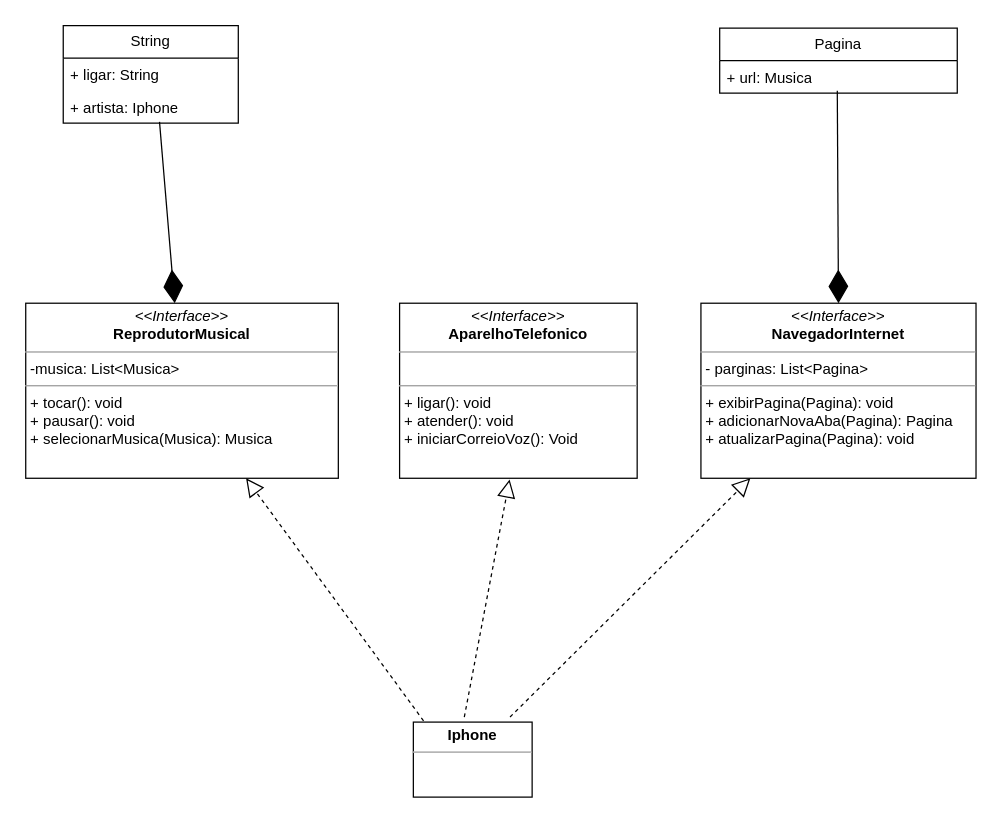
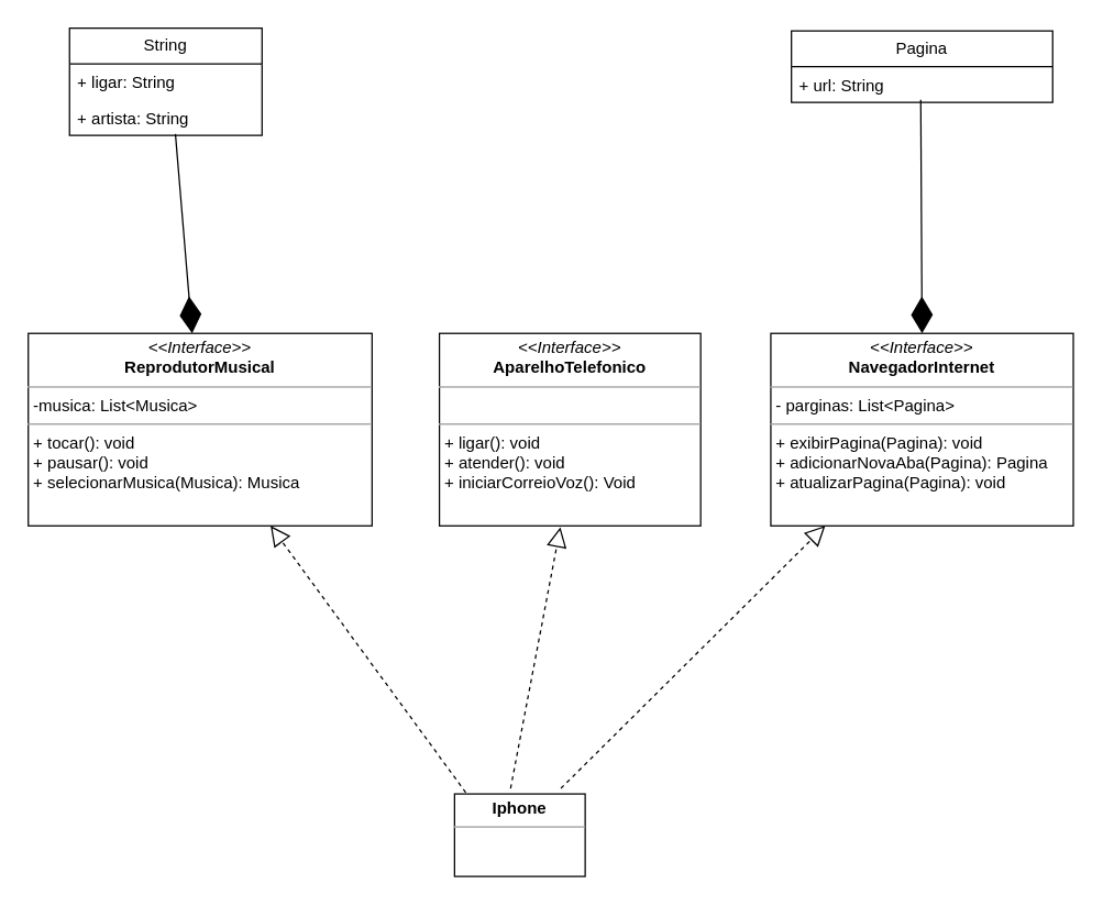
  <mxCell id="0" />
  <mxCell id="1" parent="0" />
  <mxCell id="2" value="&lt;p style=&quot;margin:0px;margin-top:4px;text-align:center;&quot;&gt;&lt;i&gt;&amp;lt;&amp;lt;Interface&amp;gt;&amp;gt;&lt;/i&gt;&lt;br&gt;&lt;b&gt;AparelhoTelefonico&lt;/b&gt;&lt;/p&gt;&lt;hr size=&quot;1&quot;&gt;&lt;p style=&quot;margin:0px;margin-left:4px;&quot;&gt;&lt;br&gt;&lt;/p&gt;&lt;hr size=&quot;1&quot;&gt;&lt;p style=&quot;margin:0px;margin-left:4px;&quot;&gt;+ ligar(): void&lt;br&gt;+ atender(): void&lt;/p&gt;&lt;p style=&quot;margin:0px;margin-left:4px;&quot;&gt;+ iniciarCorreioVoz(): Void&lt;/p&gt;" style="verticalAlign=top;align=left;overflow=fill;fontSize=12;fontFamily=Helvetica;html=1;whiteSpace=wrap;" vertex="1" parent="1"><mxGeometry x="319" y="242" width="190" height="140" as="geometry" /></mxCell>
  <mxCell id="3" value="&lt;p style=&quot;margin:0px;margin-top:4px;text-align:center;&quot;&gt;&lt;b&gt;Iphone&lt;/b&gt;&lt;/p&gt;&lt;hr size=&quot;1&quot;&gt;&lt;div style=&quot;height:2px;&quot;&gt;&lt;br&gt;&lt;/div&gt;&lt;div style=&quot;height:2px;&quot;&gt;&lt;br&gt;&lt;/div&gt;" style="verticalAlign=top;align=left;overflow=fill;fontSize=12;fontFamily=Helvetica;html=1;whiteSpace=wrap;" vertex="1" parent="1"><mxGeometry x="330" y="577" width="95" height="60" as="geometry" /></mxCell>
  <mxCell id="4" value="" style="endArrow=block;dashed=1;endFill=0;endSize=12;html=1;rounded=0;exitX=0.429;exitY=-0.067;exitDx=0;exitDy=0;exitPerimeter=0;entryX=0.463;entryY=1.007;entryDx=0;entryDy=0;entryPerimeter=0;" edge="1" parent="1" source="3" target="2"><mxGeometry width="160" relative="1" as="geometry"><mxPoint x="330" y="392" as="sourcePoint" /><mxPoint x="360" y="362" as="targetPoint" /></mxGeometry></mxCell>
  <mxCell id="5" value="&lt;p style=&quot;margin:0px;margin-top:4px;text-align:center;&quot;&gt;&lt;i&gt;&amp;lt;&amp;lt;Interface&amp;gt;&amp;gt;&lt;/i&gt;&lt;br&gt;&lt;b&gt;ReprodutorMusical&lt;/b&gt;&lt;/p&gt;&lt;hr size=&quot;1&quot;&gt;&lt;p style=&quot;margin:0px;margin-left:4px;&quot;&gt;-musica: List&amp;lt;Musica&amp;gt;&lt;br&gt;&lt;/p&gt;&lt;hr size=&quot;1&quot;&gt;&lt;p style=&quot;margin:0px;margin-left:4px;&quot;&gt;+ tocar(): void&lt;br&gt;+ pausar(): void&lt;/p&gt;&lt;p style=&quot;margin:0px;margin-left:4px;&quot;&gt;+ selecionarMusica(Musica): Musica&lt;/p&gt;" style="verticalAlign=top;align=left;overflow=fill;fontSize=12;fontFamily=Helvetica;html=1;whiteSpace=wrap;" vertex="1" parent="1"><mxGeometry x="20" y="242" width="250" height="140" as="geometry" /></mxCell>
  <mxCell id="6" value="&lt;p style=&quot;margin:0px;margin-top:4px;text-align:center;&quot;&gt;&lt;i&gt;&amp;lt;&amp;lt;Interface&amp;gt;&amp;gt;&lt;/i&gt;&lt;br&gt;&lt;b&gt;NavegadorInternet&lt;/b&gt;&lt;/p&gt;&lt;hr size=&quot;1&quot;&gt;&lt;p style=&quot;margin:0px;margin-left:4px;&quot;&gt;- parginas: List&amp;lt;Pagina&amp;gt;&lt;br&gt;&lt;/p&gt;&lt;hr size=&quot;1&quot;&gt;&lt;p style=&quot;margin:0px;margin-left:4px;&quot;&gt;+ exibirPagina(Pagina): void&lt;br&gt;+ adicionarNovaAba(Pagina): Pagina&lt;/p&gt;&lt;p style=&quot;margin:0px;margin-left:4px;&quot;&gt;+ atualizarPagina(Pagina): void&lt;/p&gt;" style="verticalAlign=top;align=left;overflow=fill;fontSize=12;fontFamily=Helvetica;html=1;whiteSpace=wrap;" vertex="1" parent="1"><mxGeometry x="560" y="242" width="220" height="140" as="geometry" /></mxCell>
  <mxCell id="7" value="" style="endArrow=block;dashed=1;endFill=0;endSize=12;html=1;rounded=0;exitX=0.086;exitY=-0.017;exitDx=0;exitDy=0;exitPerimeter=0;" edge="1" parent="1" source="3" target="5"><mxGeometry width="160" relative="1" as="geometry"><mxPoint x="240" y="567" as="sourcePoint" /><mxPoint x="243" y="372" as="targetPoint" /></mxGeometry></mxCell>
  <mxCell id="8" value="" style="endArrow=block;dashed=1;endFill=0;endSize=12;html=1;rounded=0;exitX=0.814;exitY=-0.067;exitDx=0;exitDy=0;exitPerimeter=0;" edge="1" parent="1" source="3" target="6"><mxGeometry width="160" relative="1" as="geometry"><mxPoint x="424" y="598" as="sourcePoint" /><mxPoint x="427" y="403" as="targetPoint" /></mxGeometry></mxCell>
  <mxCell id="9" value="" style="endArrow=diamondThin;endFill=1;endSize=24;html=1;rounded=0;entryX=0.5;entryY=0;entryDx=0;entryDy=0;exitX=0.495;exitY=0.923;exitDx=0;exitDy=0;exitPerimeter=0;" edge="1" parent="1" source="15" target="6"><mxGeometry width="160" relative="1" as="geometry"><mxPoint x="661.765" y="102" as="sourcePoint" /><mxPoint x="680" y="162" as="targetPoint" /></mxGeometry></mxCell>
  <mxCell id="10" value="" style="endArrow=diamondThin;endFill=1;endSize=24;html=1;rounded=0;exitX=0.55;exitY=0.962;exitDx=0;exitDy=0;exitPerimeter=0;" edge="1" parent="1" source="13" target="5"><mxGeometry width="160" relative="1" as="geometry"><mxPoint x="115.94" y="124" as="sourcePoint" /><mxPoint x="490" y="392" as="targetPoint" /></mxGeometry></mxCell>
  <mxCell id="11" value="String" style="swimlane;fontStyle=0;childLayout=stackLayout;horizontal=1;startSize=26;fillColor=none;horizontalStack=0;resizeParent=1;resizeParentMax=0;resizeLast=0;collapsible=1;marginBottom=0;whiteSpace=wrap;html=1;" vertex="1" parent="1"><mxGeometry x="50" y="20" width="140" height="78" as="geometry" /></mxCell>
  <mxCell id="12" value="+ ligar: String" style="text;strokeColor=none;fillColor=none;align=left;verticalAlign=top;spacingLeft=4;spacingRight=4;overflow=hidden;rotatable=0;points=[[0,0.5],[1,0.5]];portConstraint=eastwest;whiteSpace=wrap;html=1;" vertex="1" parent="11"><mxGeometry y="26" width="140" height="26" as="geometry" /></mxCell>
- <mxCell id="13" value="+ artista: Iphone" style="text;strokeColor=none;fillColor=none;align=left;verticalAlign=top;spacingLeft=4;spacingRight=4;overflow=hidden;rotatable=0;points=[[0,0.5],[1,0.5]];portConstraint=eastwest;whiteSpace=wrap;html=1;" vertex="1" parent="11"><mxGeometry y="52" width="140" height="26" as="geometry" /></mxCell>
+ <mxCell id="13" value="+ artista: String" style="text;strokeColor=none;fillColor=none;align=left;verticalAlign=top;spacingLeft=4;spacingRight=4;overflow=hidden;rotatable=0;points=[[0,0.5],[1,0.5]];portConstraint=eastwest;whiteSpace=wrap;html=1;" vertex="1" parent="11"><mxGeometry y="52" width="140" height="26" as="geometry" /></mxCell>
  <mxCell id="14" value="Pagina" style="swimlane;fontStyle=0;childLayout=stackLayout;horizontal=1;startSize=26;fillColor=none;horizontalStack=0;resizeParent=1;resizeParentMax=0;resizeLast=0;collapsible=1;marginBottom=0;whiteSpace=wrap;html=1;" vertex="1" parent="1"><mxGeometry x="575" y="22" width="190" height="52" as="geometry" /></mxCell>
- <mxCell id="15" value="+ url: Musica" style="text;strokeColor=none;fillColor=none;align=left;verticalAlign=top;spacingLeft=4;spacingRight=4;overflow=hidden;rotatable=0;points=[[0,0.5],[1,0.5]];portConstraint=eastwest;whiteSpace=wrap;html=1;" vertex="1" parent="14"><mxGeometry y="26" width="190" height="26" as="geometry" /></mxCell>
+ <mxCell id="15" value="+ url: String" style="text;strokeColor=none;fillColor=none;align=left;verticalAlign=top;spacingLeft=4;spacingRight=4;overflow=hidden;rotatable=0;points=[[0,0.5],[1,0.5]];portConstraint=eastwest;whiteSpace=wrap;html=1;" vertex="1" parent="14"><mxGeometry y="26" width="190" height="26" as="geometry" /></mxCell>
